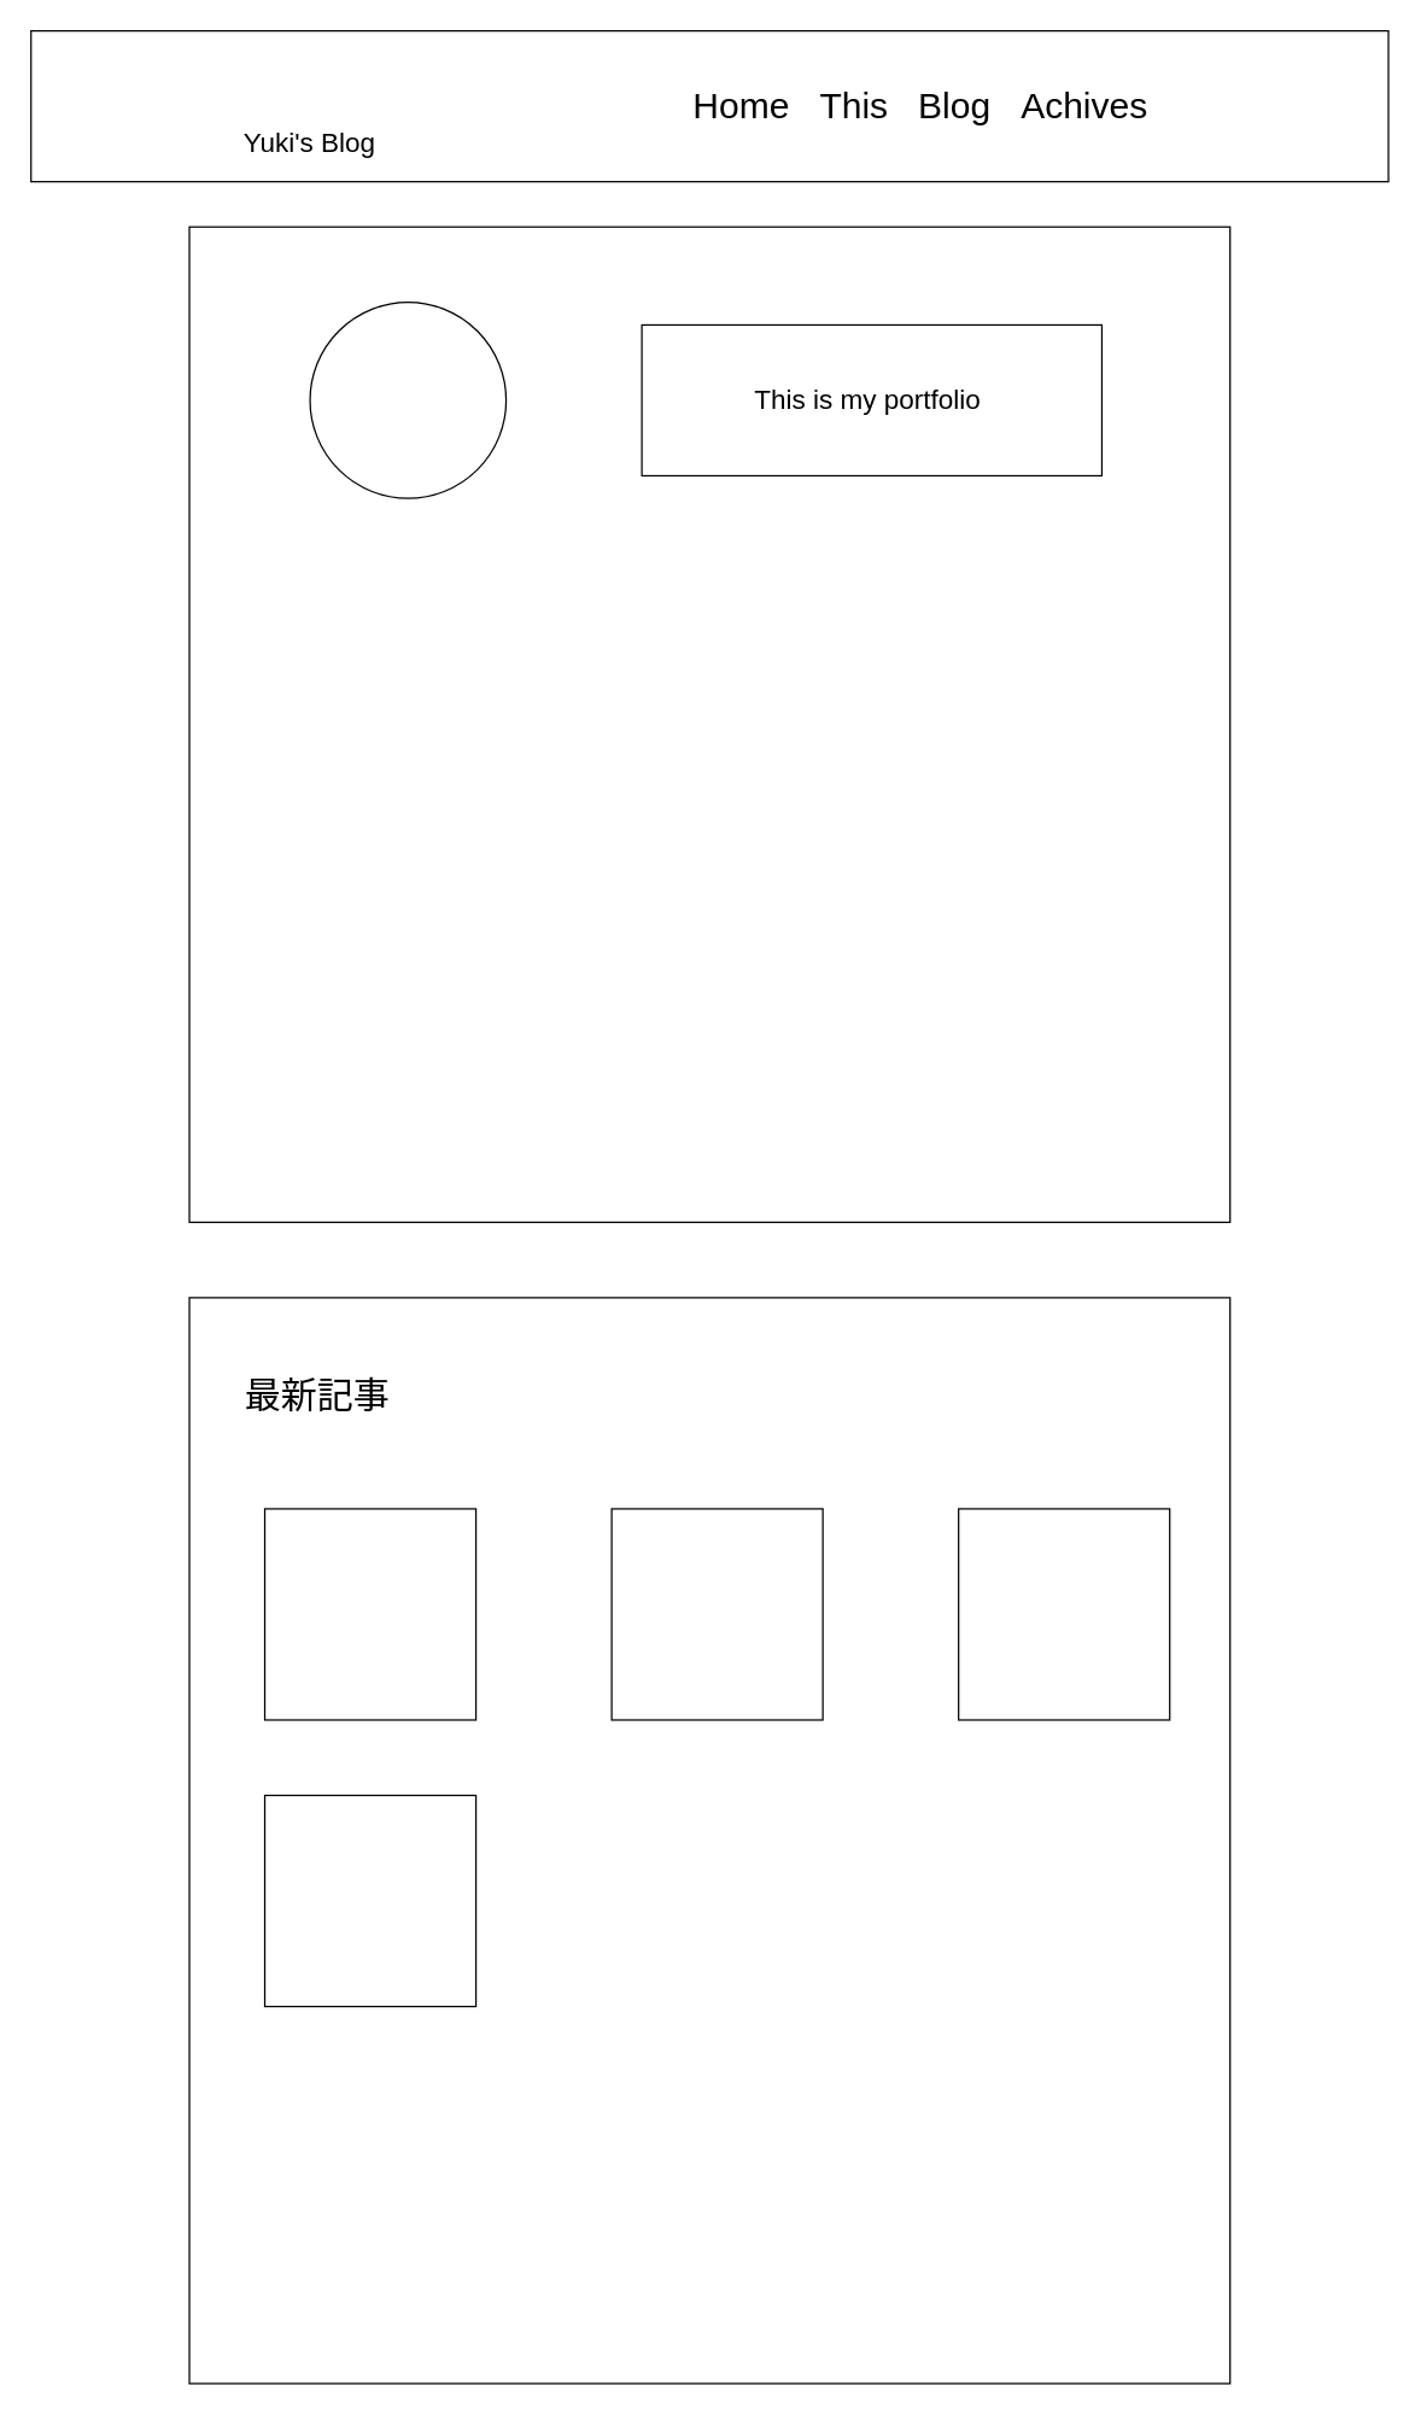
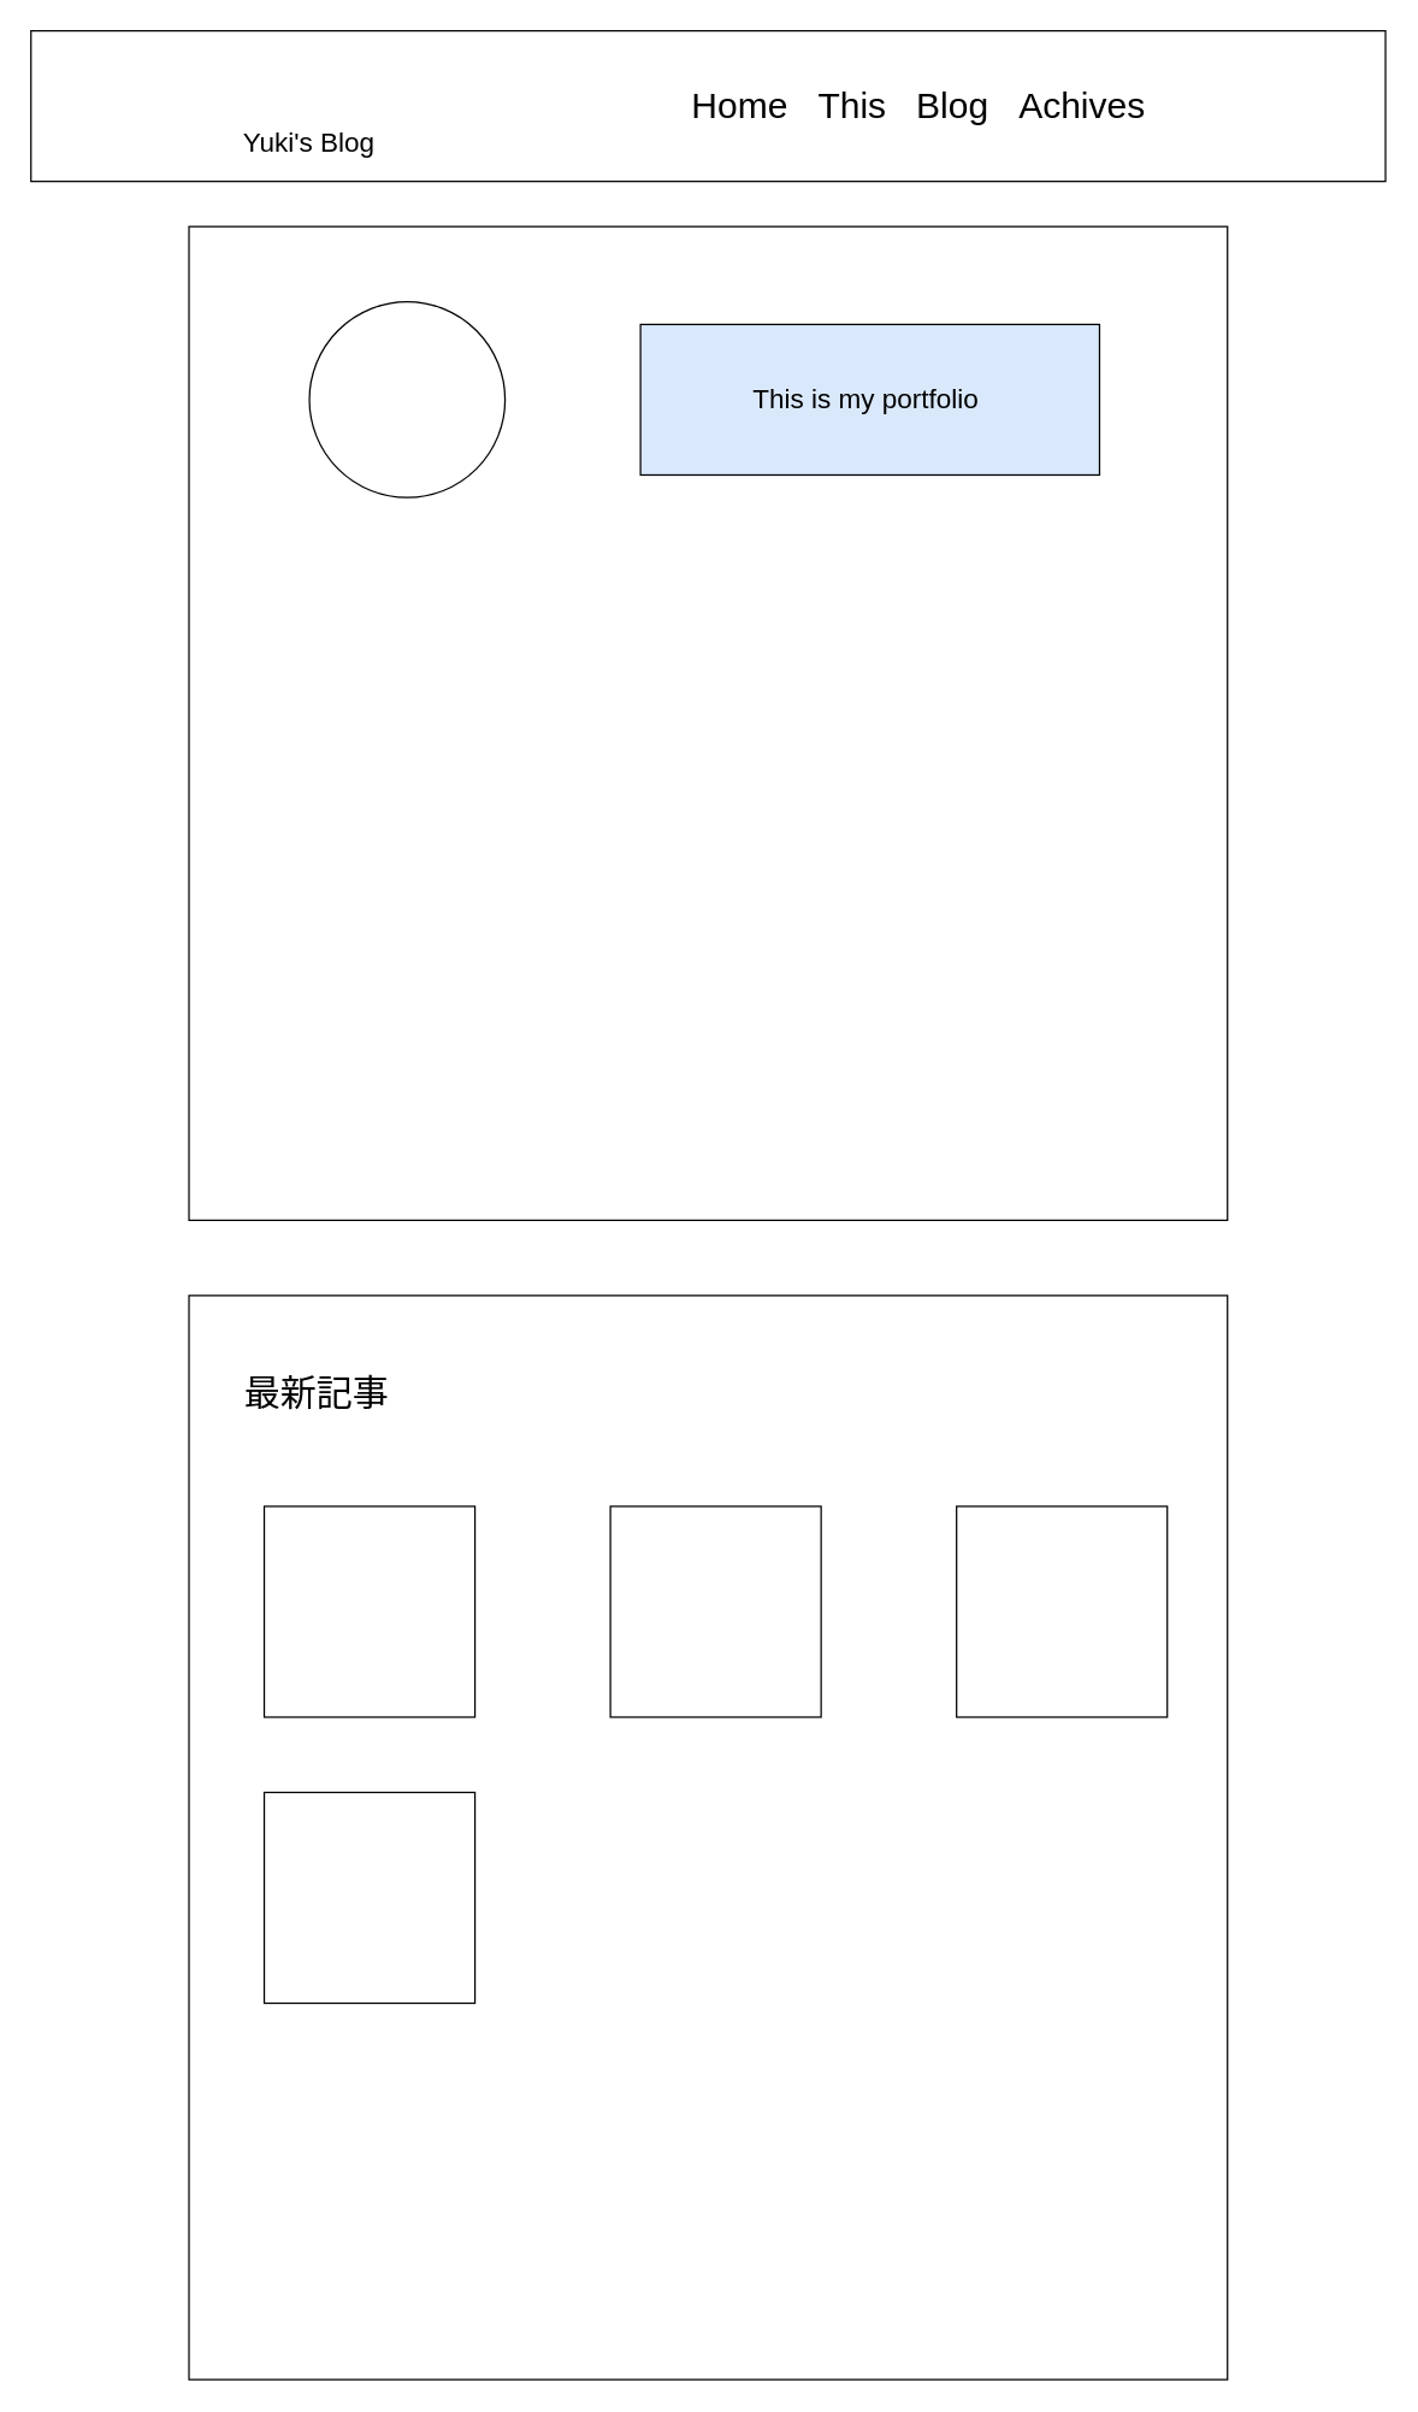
  <mxCell id="0" />
  <mxCell id="1" parent="0" />
  <mxCell id="2" value="" style="rounded=0;whiteSpace=wrap;html=1;" parent="1" vertex="1"><mxGeometry x="20" y="20" width="900" height="100" as="geometry" /></mxCell>
  <mxCell id="3" value="&lt;font style=&quot;font-size: 18px&quot;&gt;Yuki's Blog&lt;/font&gt;" style="text;html=1;strokeColor=none;fillColor=none;align=center;verticalAlign=middle;whiteSpace=wrap;rounded=0;" parent="1" vertex="1"><mxGeometry x="140" y="80" width="130" height="30" as="geometry" /></mxCell>
  <mxCell id="4" value="" style="rounded=0;whiteSpace=wrap;html=1;fontSize=18;" parent="1" vertex="1"><mxGeometry x="125" y="150" width="690" height="660" as="geometry" /></mxCell>
- <mxCell id="5" value="This is my portfolio&amp;nbsp;" style="rounded=0;whiteSpace=wrap;html=1;fontSize=18;" parent="1" vertex="1"><mxGeometry x="425" y="215" width="305" height="100" as="geometry" /></mxCell>
+ <mxCell id="5" value="This is my portfolio&amp;nbsp;" style="rounded=0;whiteSpace=wrap;html=1;fontSize=18;fillColor=#dae8fc;" parent="1" vertex="1"><mxGeometry x="425" y="215" width="305" height="100" as="geometry" /></mxCell>
  <mxCell id="6" value="&lt;font style=&quot;font-size: 24px&quot;&gt;Home&amp;nbsp; &amp;nbsp;This&amp;nbsp; &amp;nbsp;Blog&amp;nbsp; &amp;nbsp;Achives&lt;/font&gt;" style="text;html=1;strokeColor=none;fillColor=none;align=center;verticalAlign=middle;whiteSpace=wrap;rounded=0;fontSize=18;" parent="1" vertex="1"><mxGeometry x="355" y="55" width="510" height="30" as="geometry" /></mxCell>
  <mxCell id="7" value="" style="ellipse;whiteSpace=wrap;html=1;fontSize=24;" parent="1" vertex="1"><mxGeometry x="205" y="200" width="130" height="130" as="geometry" /></mxCell>
  <mxCell id="8" value="" style="rounded=0;whiteSpace=wrap;html=1;fontSize=24;" parent="1" vertex="1"><mxGeometry x="125" y="860" width="690" height="720" as="geometry" /></mxCell>
  <mxCell id="9" value="最新記事" style="text;html=1;strokeColor=none;fillColor=none;align=center;verticalAlign=middle;whiteSpace=wrap;rounded=0;fontSize=24;" parent="1" vertex="1"><mxGeometry x="150" y="910" width="120" height="30" as="geometry" /></mxCell>
  <mxCell id="10" value="" style="whiteSpace=wrap;html=1;aspect=fixed;fontSize=24;" parent="1" vertex="1"><mxGeometry x="175" y="1000" width="140" height="140" as="geometry" /></mxCell>
  <mxCell id="11" value="" style="whiteSpace=wrap;html=1;aspect=fixed;fontSize=24;" parent="1" vertex="1"><mxGeometry x="175" y="1190" width="140" height="140" as="geometry" /></mxCell>
  <mxCell id="12" value="" style="whiteSpace=wrap;html=1;aspect=fixed;fontSize=24;" parent="1" vertex="1"><mxGeometry x="405" y="1000" width="140" height="140" as="geometry" /></mxCell>
  <mxCell id="13" value="" style="whiteSpace=wrap;html=1;aspect=fixed;fontSize=24;" parent="1" vertex="1"><mxGeometry x="635" y="1000" width="140" height="140" as="geometry" /></mxCell>
